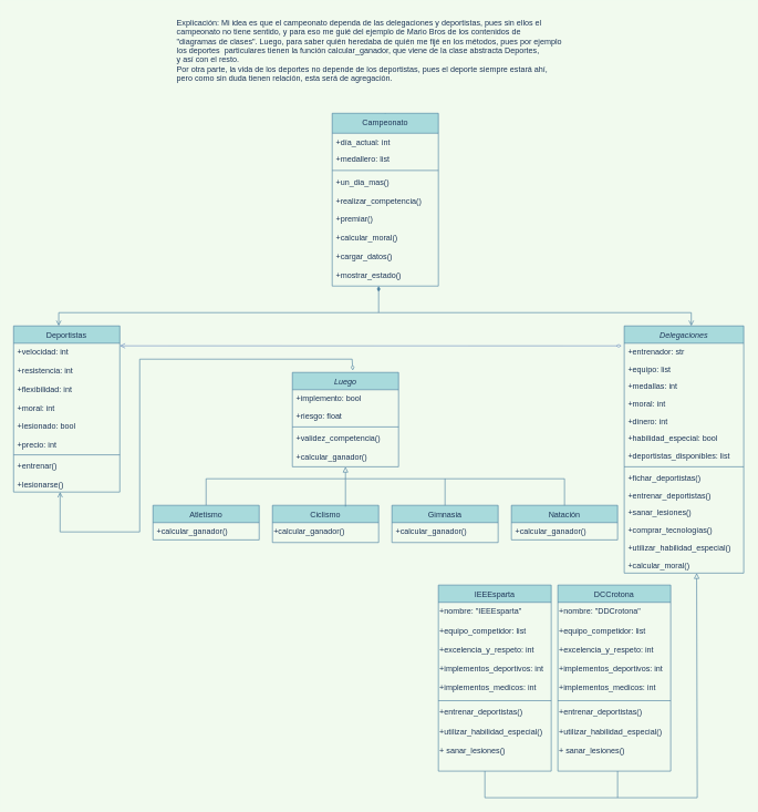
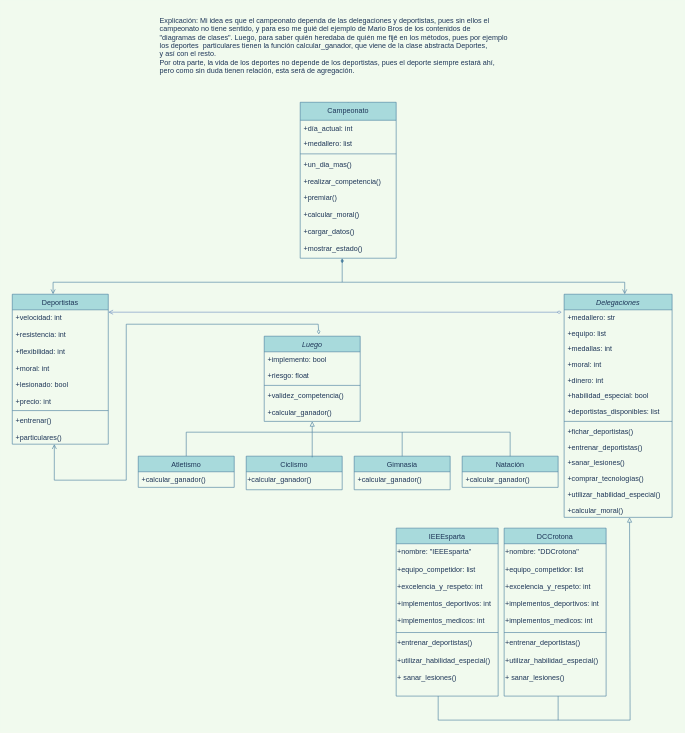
  <mxCell id="0" />
  <mxCell id="1" parent="0" />
  <mxCell id="2" style="edgeStyle=orthogonalEdgeStyle;rounded=0;orthogonalLoop=1;jettySize=auto;html=1;exitX=0.5;exitY=0;exitDx=0;exitDy=0;entryX=0.5;entryY=0.046;entryDx=0;entryDy=0;entryPerimeter=0;strokeColor=#457B9D;fontColor=#1D3557;labelBackgroundColor=#F1FAEE;" parent="1" source="41" target="41" edge="1"><mxGeometry relative="1" as="geometry" /></mxCell>
  <mxCell id="3" value="Luego" style="swimlane;fontStyle=2;align=center;verticalAlign=top;childLayout=stackLayout;horizontal=1;startSize=26;horizontalStack=0;resizeParent=1;resizeLast=0;collapsible=1;marginBottom=0;rounded=0;shadow=0;strokeWidth=1;fillColor=#A8DADC;strokeColor=#457B9D;fontColor=#1D3557;" parent="1" vertex="1"><mxGeometry x="440" y="560" width="160" height="142" as="geometry"><mxRectangle x="70" y="200" width="160" height="26" as="alternateBounds" /></mxGeometry></mxCell>
  <mxCell id="4" value="+implemento: bool" style="text;align=left;verticalAlign=top;spacingLeft=4;spacingRight=4;overflow=hidden;rotatable=0;points=[[0,0.5],[1,0.5]];portConstraint=eastwest;fontColor=#1D3557;" parent="3" vertex="1"><mxGeometry y="26" width="160" height="26" as="geometry" /></mxCell>
  <mxCell id="5" value="+riesgo: float" style="text;align=left;verticalAlign=top;spacingLeft=4;spacingRight=4;overflow=hidden;rotatable=0;points=[[0,0.5],[1,0.5]];portConstraint=eastwest;rounded=0;shadow=0;html=0;fontColor=#1D3557;" parent="3" vertex="1"><mxGeometry y="52" width="160" height="26" as="geometry" /></mxCell>
  <mxCell id="6" value="" style="line;html=1;strokeWidth=1;align=left;verticalAlign=middle;spacingTop=-1;spacingLeft=3;spacingRight=3;rotatable=0;labelPosition=right;points=[];portConstraint=eastwest;fillColor=#A8DADC;strokeColor=#457B9D;fontColor=#1D3557;labelBackgroundColor=#F1FAEE;" parent="3" vertex="1"><mxGeometry y="78" width="160" height="8" as="geometry" /></mxCell>
  <mxCell id="7" value="+validez_competencia()&#10;&#10;+calcular_ganador()&#10;" style="text;align=left;verticalAlign=top;spacingLeft=4;spacingRight=4;overflow=hidden;rotatable=0;points=[[0,0.5],[1,0.5]];portConstraint=eastwest;fontColor=#1D3557;" parent="3" vertex="1"><mxGeometry y="86" width="160" height="56" as="geometry" /></mxCell>
  <mxCell id="8" value="Ciclismo" style="swimlane;fontStyle=0;align=center;verticalAlign=top;childLayout=stackLayout;horizontal=1;startSize=26;horizontalStack=0;resizeParent=1;resizeLast=0;collapsible=1;marginBottom=0;rounded=0;shadow=0;strokeWidth=1;fillColor=#A8DADC;strokeColor=#457B9D;fontColor=#1D3557;" parent="1" vertex="1"><mxGeometry x="410" y="760" width="160" height="56" as="geometry"><mxRectangle x="230" y="140" width="160" height="26" as="alternateBounds" /></mxGeometry></mxCell>
  <mxCell id="9" value="+calcular_ganador()" style="text;whiteSpace=wrap;html=1;fontColor=#1D3557;" parent="8" vertex="1"><mxGeometry y="26" width="160" height="30" as="geometry" /></mxCell>
  <mxCell id="10" value="" style="edgeStyle=orthogonalEdgeStyle;rounded=0;jumpSize=6;orthogonalLoop=1;jettySize=auto;html=1;endArrow=block;endFill=0;entryX=0.5;entryY=1;entryDx=0;entryDy=0;strokeColor=#457B9D;fontColor=#1D3557;labelBackgroundColor=#F1FAEE;" parent="1" source="11" target="3" edge="1"><mxGeometry relative="1" as="geometry"><mxPoint x="520" y="710" as="targetPoint" /><Array as="points"><mxPoint x="310" y="720" /><mxPoint x="520" y="720" /></Array></mxGeometry></mxCell>
  <mxCell id="11" value="Atletismo" style="swimlane;fontStyle=0;align=center;verticalAlign=top;childLayout=stackLayout;horizontal=1;startSize=26;horizontalStack=0;resizeParent=1;resizeLast=0;collapsible=1;marginBottom=0;rounded=0;shadow=0;strokeWidth=1;fillColor=#A8DADC;strokeColor=#457B9D;fontColor=#1D3557;" parent="1" vertex="1"><mxGeometry x="230" y="760" width="160" height="52" as="geometry"><mxRectangle x="230" y="140" width="160" height="26" as="alternateBounds" /></mxGeometry></mxCell>
  <mxCell id="12" value="+calcular_ganador()" style="text;align=left;verticalAlign=top;spacingLeft=4;spacingRight=4;overflow=hidden;rotatable=0;points=[[0,0.5],[1,0.5]];portConstraint=eastwest;fontColor=#1D3557;" parent="11" vertex="1"><mxGeometry y="26" width="160" height="26" as="geometry" /></mxCell>
  <mxCell id="13" value="Natación" style="swimlane;fontStyle=0;align=center;verticalAlign=top;childLayout=stackLayout;horizontal=1;startSize=26;horizontalStack=0;resizeParent=1;resizeLast=0;collapsible=1;marginBottom=0;rounded=0;shadow=0;strokeWidth=1;fillColor=#A8DADC;strokeColor=#457B9D;fontColor=#1D3557;" parent="1" vertex="1"><mxGeometry x="770" y="760" width="160" height="52" as="geometry"><mxRectangle x="230" y="140" width="160" height="26" as="alternateBounds" /></mxGeometry></mxCell>
  <mxCell id="14" value="+calcular_ganador()" style="text;align=left;verticalAlign=top;spacingLeft=4;spacingRight=4;overflow=hidden;rotatable=0;points=[[0,0.5],[1,0.5]];portConstraint=eastwest;fontColor=#1D3557;" parent="13" vertex="1"><mxGeometry y="26" width="160" height="26" as="geometry" /></mxCell>
  <mxCell id="15" value="Gimnasia" style="swimlane;fontStyle=0;align=center;verticalAlign=top;childLayout=stackLayout;horizontal=1;startSize=26;horizontalStack=0;resizeParent=1;resizeLast=0;collapsible=1;marginBottom=0;rounded=0;shadow=0;strokeWidth=1;fillColor=#A8DADC;strokeColor=#457B9D;fontColor=#1D3557;" parent="1" vertex="1"><mxGeometry x="590" y="760" width="160" height="56" as="geometry"><mxRectangle x="230" y="140" width="160" height="26" as="alternateBounds" /></mxGeometry></mxCell>
  <mxCell id="16" value="+calcular_ganador()" style="text;align=left;verticalAlign=top;spacingLeft=4;spacingRight=4;overflow=hidden;rotatable=0;points=[[0,0.5],[1,0.5]];portConstraint=eastwest;rounded=0;shadow=0;html=0;fontColor=#1D3557;" parent="15" vertex="1"><mxGeometry y="26" width="160" height="30" as="geometry" /></mxCell>
  <mxCell id="17" value="" style="endArrow=none;html=1;entryX=0.5;entryY=0;entryDx=0;entryDy=0;rounded=0;strokeColor=#457B9D;fontColor=#1D3557;labelBackgroundColor=#F1FAEE;" parent="1" target="13" edge="1"><mxGeometry width="50" height="50" relative="1" as="geometry"><mxPoint x="520" y="720" as="sourcePoint" /><mxPoint x="850" y="720" as="targetPoint" /><Array as="points"><mxPoint x="850" y="720" /></Array></mxGeometry></mxCell>
  <mxCell id="18" value="" style="endArrow=none;html=1;exitX=0.5;exitY=0;exitDx=0;exitDy=0;strokeColor=#457B9D;fontColor=#1D3557;labelBackgroundColor=#F1FAEE;" parent="1" source="15" edge="1"><mxGeometry width="50" height="50" relative="1" as="geometry"><mxPoint x="640" y="740" as="sourcePoint" /><mxPoint x="670" y="720" as="targetPoint" /></mxGeometry></mxCell>
  <mxCell id="19" value="" style="endArrow=none;html=1;strokeColor=#457B9D;fontColor=#1D3557;labelBackgroundColor=#F1FAEE;" parent="1" edge="1"><mxGeometry width="50" height="50" relative="1" as="geometry"><mxPoint x="520" y="720" as="sourcePoint" /><mxPoint x="520" y="762" as="targetPoint" /></mxGeometry></mxCell>
  <mxCell id="20" value="" style="endArrow=none;html=1;strokeWidth=1;endFill=0;startArrow=block;startFill=0;rounded=0;strokeColor=#457B9D;fontColor=#1D3557;labelBackgroundColor=#F1FAEE;exitX=0.606;exitY=1.04;exitDx=0;exitDy=0;exitPerimeter=0;" parent="1" source="35" edge="1"><mxGeometry width="50" height="50" relative="1" as="geometry"><mxPoint x="1041" y="860" as="sourcePoint" /><mxPoint x="730" y="1160" as="targetPoint" /><Array as="points"><mxPoint x="1050" y="1200" /><mxPoint x="730" y="1200" /></Array></mxGeometry></mxCell>
  <mxCell id="21" value="" style="endArrow=none;html=1;strokeWidth=1;strokeColor=#457B9D;fontColor=#1D3557;labelBackgroundColor=#F1FAEE;" parent="1" edge="1"><mxGeometry width="50" height="50" relative="1" as="geometry"><mxPoint x="930" y="1200" as="sourcePoint" /><mxPoint x="930" y="1160" as="targetPoint" /></mxGeometry></mxCell>
  <mxCell id="22" value="Delegaciones" style="swimlane;fontStyle=2;align=center;verticalAlign=top;childLayout=stackLayout;horizontal=1;startSize=26;horizontalStack=0;resizeParent=1;resizeLast=0;collapsible=1;marginBottom=0;rounded=0;shadow=0;strokeWidth=1;fillColor=#A8DADC;strokeColor=#457B9D;fontColor=#1D3557;" parent="1" vertex="1"><mxGeometry x="940" y="490" width="180" height="372" as="geometry"><mxRectangle x="120" y="360" width="160" height="26" as="alternateBounds" /></mxGeometry></mxCell>
- <mxCell id="23" value="+entrenador: str" style="text;align=left;verticalAlign=top;spacingLeft=4;spacingRight=4;overflow=hidden;rotatable=0;points=[[0,0.5],[1,0.5]];portConstraint=eastwest;fontColor=#1D3557;" parent="22" vertex="1"><mxGeometry y="26" width="180" height="26" as="geometry" /></mxCell>
+ <mxCell id="23" value="+medallero: str" style="text;align=left;verticalAlign=top;spacingLeft=4;spacingRight=4;overflow=hidden;rotatable=0;points=[[0,0.5],[1,0.5]];portConstraint=eastwest;fontColor=#1D3557;" parent="22" vertex="1"><mxGeometry y="26" width="180" height="26" as="geometry" /></mxCell>
  <mxCell id="24" value="+equipo: list" style="text;align=left;verticalAlign=top;spacingLeft=4;spacingRight=4;overflow=hidden;rotatable=0;points=[[0,0.5],[1,0.5]];portConstraint=eastwest;rounded=0;shadow=0;html=0;fontColor=#1D3557;" parent="22" vertex="1"><mxGeometry y="52" width="180" height="26" as="geometry" /></mxCell>
  <mxCell id="25" value="+medallas: int" style="text;align=left;verticalAlign=top;spacingLeft=4;spacingRight=4;overflow=hidden;rotatable=0;points=[[0,0.5],[1,0.5]];portConstraint=eastwest;fontColor=#1D3557;" parent="22" vertex="1"><mxGeometry y="78" width="180" height="26" as="geometry" /></mxCell>
  <mxCell id="26" value="+moral: int" style="text;align=left;verticalAlign=top;spacingLeft=4;spacingRight=4;overflow=hidden;rotatable=0;points=[[0,0.5],[1,0.5]];portConstraint=eastwest;fontColor=#1D3557;" parent="22" vertex="1"><mxGeometry y="104" width="180" height="26" as="geometry" /></mxCell>
  <mxCell id="27" value="+dinero: int&#10;" style="text;align=left;verticalAlign=top;spacingLeft=4;spacingRight=4;overflow=hidden;rotatable=0;points=[[0,0.5],[1,0.5]];portConstraint=eastwest;fontColor=#1D3557;" parent="22" vertex="1"><mxGeometry y="130" width="180" height="26" as="geometry" /></mxCell>
  <mxCell id="28" value="+habilidad_especial: bool" style="text;align=left;verticalAlign=top;spacingLeft=4;spacingRight=4;overflow=hidden;rotatable=0;points=[[0,0.5],[1,0.5]];portConstraint=eastwest;fontColor=#1D3557;" parent="22" vertex="1"><mxGeometry y="156" width="180" height="26" as="geometry" /></mxCell>
  <mxCell id="29" value="+deportistas_disponibles: list" style="text;align=left;verticalAlign=top;spacingLeft=4;spacingRight=4;overflow=hidden;rotatable=0;points=[[0,0.5],[1,0.5]];portConstraint=eastwest;fontColor=#1D3557;" parent="22" vertex="1"><mxGeometry y="182" width="180" height="26" as="geometry" /></mxCell>
  <mxCell id="30" value="" style="line;html=1;strokeWidth=1;align=left;verticalAlign=middle;spacingTop=-1;spacingLeft=3;spacingRight=3;rotatable=0;labelPosition=right;points=[];portConstraint=eastwest;fillColor=#A8DADC;strokeColor=#457B9D;fontColor=#1D3557;labelBackgroundColor=#F1FAEE;" parent="22" vertex="1"><mxGeometry y="208" width="180" height="8" as="geometry" /></mxCell>
  <mxCell id="31" value="+fichar_deportistas()" style="text;align=left;verticalAlign=top;spacingLeft=4;spacingRight=4;overflow=hidden;rotatable=0;points=[[0,0.5],[1,0.5]];portConstraint=eastwest;fontColor=#1D3557;" parent="22" vertex="1"><mxGeometry y="216" width="180" height="26" as="geometry" /></mxCell>
  <mxCell id="32" value="+entrenar_deportistas()" style="text;align=left;verticalAlign=top;spacingLeft=4;spacingRight=4;overflow=hidden;rotatable=0;points=[[0,0.5],[1,0.5]];portConstraint=eastwest;fontColor=#1D3557;" parent="22" vertex="1"><mxGeometry y="242" width="180" height="26" as="geometry" /></mxCell>
  <mxCell id="33" value="+sanar_lesiones()" style="text;align=left;verticalAlign=top;spacingLeft=4;spacingRight=4;overflow=hidden;rotatable=0;points=[[0,0.5],[1,0.5]];portConstraint=eastwest;fontColor=#1D3557;" parent="22" vertex="1"><mxGeometry y="268" width="180" height="26" as="geometry" /></mxCell>
  <mxCell id="34" value="+comprar_tecnologías()" style="text;align=left;verticalAlign=top;spacingLeft=4;spacingRight=4;overflow=hidden;rotatable=0;points=[[0,0.5],[1,0.5]];portConstraint=eastwest;fontColor=#1D3557;" parent="22" vertex="1"><mxGeometry y="294" width="180" height="26" as="geometry" /></mxCell>
  <mxCell id="35" value="+utilizar_habilidad_especial()&#10;&#10;+calcular_moral()&#10;" style="text;align=left;verticalAlign=top;spacingLeft=4;spacingRight=4;overflow=hidden;rotatable=0;points=[[0,0.5],[1,0.5]];portConstraint=eastwest;fontColor=#1D3557;" parent="22" vertex="1"><mxGeometry y="320" width="180" height="50" as="geometry" /></mxCell>
  <mxCell id="36" value="Deportistas" style="swimlane;fontStyle=0;align=center;verticalAlign=top;childLayout=stackLayout;horizontal=1;startSize=26;horizontalStack=0;resizeParent=1;resizeLast=0;collapsible=1;marginBottom=0;rounded=0;shadow=0;strokeWidth=1;fillColor=#A8DADC;strokeColor=#457B9D;fontColor=#1D3557;" parent="1" vertex="1"><mxGeometry x="20" y="490" width="160" height="250" as="geometry"><mxRectangle x="340" y="380" width="170" height="26" as="alternateBounds" /></mxGeometry></mxCell>
  <mxCell id="37" value="+velocidad: int&#10;&#10;+resistencia: int&#10;&#10;+flexibilidad: int&#10;&#10;+moral: int&#10;&#10;+lesionado: bool&#10;&#10;+precio: int&#10;" style="text;align=left;verticalAlign=top;spacingLeft=4;spacingRight=4;overflow=hidden;rotatable=0;points=[[0,0.5],[1,0.5]];portConstraint=eastwest;fontColor=#1D3557;" parent="36" vertex="1"><mxGeometry y="26" width="160" height="164" as="geometry" /></mxCell>
  <mxCell id="38" value="" style="line;html=1;strokeWidth=1;align=left;verticalAlign=middle;spacingTop=-1;spacingLeft=3;spacingRight=3;rotatable=0;labelPosition=right;points=[];portConstraint=eastwest;fillColor=#A8DADC;strokeColor=#457B9D;fontColor=#1D3557;labelBackgroundColor=#F1FAEE;" parent="36" vertex="1"><mxGeometry y="190" width="160" height="8" as="geometry" /></mxCell>
- <mxCell id="39" value="+entrenar()&#10;&#10;+lesionarse()&#10;" style="text;align=left;verticalAlign=top;spacingLeft=4;spacingRight=4;overflow=hidden;rotatable=0;points=[[0,0.5],[1,0.5]];portConstraint=eastwest;fontColor=#1D3557;" parent="36" vertex="1"><mxGeometry y="198" width="160" height="52" as="geometry" /></mxCell>
+ <mxCell id="39" value="+entrenar()&#10;&#10;+particulares()&#10;" style="text;align=left;verticalAlign=top;spacingLeft=4;spacingRight=4;overflow=hidden;rotatable=0;points=[[0,0.5],[1,0.5]];portConstraint=eastwest;fontColor=#1D3557;" parent="36" vertex="1"><mxGeometry y="198" width="160" height="52" as="geometry" /></mxCell>
  <mxCell id="40" value="" style="endArrow=diamondThin;startArrow=open;html=1;strokeWidth=1;exitX=0.438;exitY=1;exitDx=0;exitDy=0;exitPerimeter=0;entryX=0.569;entryY=-0.021;entryDx=0;entryDy=0;entryPerimeter=0;rounded=0;endFill=0;startFill=0;strokeColor=#457B9D;fontColor=#1D3557;labelBackgroundColor=#F1FAEE;" parent="1" source="39" target="3" edge="1"><mxGeometry width="50" height="50" relative="1" as="geometry"><mxPoint x="290" y="630" as="sourcePoint" /><mxPoint x="530" y="550" as="targetPoint" /><Array as="points"><mxPoint x="90" y="800" /><mxPoint x="210" y="800" /><mxPoint x="210" y="540" /><mxPoint x="530" y="540" /></Array></mxGeometry></mxCell>
  <mxCell id="41" value="Campeonato&#10;" style="swimlane;fontStyle=0;align=center;verticalAlign=top;childLayout=stackLayout;horizontal=1;startSize=30;horizontalStack=0;resizeParent=1;resizeLast=0;collapsible=1;marginBottom=0;rounded=0;shadow=0;strokeWidth=1;fillColor=#A8DADC;strokeColor=#457B9D;fontColor=#1D3557;" parent="1" vertex="1"><mxGeometry x="500" y="170" width="160" height="260" as="geometry"><mxRectangle x="550" y="140" width="160" height="26" as="alternateBounds" /></mxGeometry></mxCell>
  <mxCell id="42" value="+día_actual: int" style="text;align=left;verticalAlign=top;spacingLeft=4;spacingRight=4;overflow=hidden;rotatable=0;points=[[0,0.5],[1,0.5]];portConstraint=eastwest;fontColor=#1D3557;" parent="41" vertex="1"><mxGeometry y="30" width="160" height="26" as="geometry" /></mxCell>
  <mxCell id="43" value="+medallero: list" style="text;align=left;verticalAlign=top;spacingLeft=4;spacingRight=4;overflow=hidden;rotatable=0;points=[[0,0.5],[1,0.5]];portConstraint=eastwest;rounded=0;shadow=0;html=0;fontColor=#1D3557;" parent="41" vertex="1"><mxGeometry y="56" width="160" height="26" as="geometry" /></mxCell>
  <mxCell id="44" value="" style="line;html=1;strokeWidth=1;align=left;verticalAlign=middle;spacingTop=-1;spacingLeft=3;spacingRight=3;rotatable=0;labelPosition=right;points=[];portConstraint=eastwest;fillColor=#A8DADC;strokeColor=#457B9D;fontColor=#1D3557;labelBackgroundColor=#F1FAEE;" parent="41" vertex="1"><mxGeometry y="82" width="160" height="8" as="geometry" /></mxCell>
  <mxCell id="45" value="+un_dia_mas()&#10;&#10;+realizar_competencia()&#10;&#10;+premiar()&#10;&#10; +calcular_moral()&#10;&#10;+cargar_datos()&#10;&#10;+mostrar_estado()&#10;" style="text;align=left;verticalAlign=top;spacingLeft=4;spacingRight=4;overflow=hidden;rotatable=0;points=[[0,0.5],[1,0.5]];portConstraint=eastwest;fontColor=#1D3557;" parent="41" vertex="1"><mxGeometry y="90" width="160" height="170" as="geometry" /></mxCell>
  <mxCell id="46" value="" style="endArrow=open;html=1;strokeWidth=1;entryX=0.561;entryY=0;entryDx=0;entryDy=0;entryPerimeter=0;rounded=0;endFill=0;startArrow=diamondThin;startFill=1;strokeColor=#457B9D;fontColor=#1D3557;labelBackgroundColor=#F1FAEE;" parent="1" target="22" edge="1"><mxGeometry width="50" height="50" relative="1" as="geometry"><mxPoint x="570" y="430" as="sourcePoint" /><mxPoint x="940" y="460" as="targetPoint" /><Array as="points"><mxPoint x="570" y="470" /><mxPoint x="1041" y="470" /></Array></mxGeometry></mxCell>
  <mxCell id="47" value="DCCrotona" style="swimlane;fontStyle=0;align=center;verticalAlign=top;childLayout=stackLayout;horizontal=1;startSize=26;horizontalStack=0;resizeParent=1;resizeLast=0;collapsible=1;marginBottom=0;rounded=0;shadow=0;strokeWidth=1;fillColor=#A8DADC;strokeColor=#457B9D;fontColor=#1D3557;" parent="1" vertex="1"><mxGeometry x="840" y="880" width="170" height="280" as="geometry"><mxRectangle x="230" y="140" width="160" height="26" as="alternateBounds" /></mxGeometry></mxCell>
  <mxCell id="48" value="&lt;div&gt;+nombre: &quot;DDCrotona&quot;&lt;br&gt;&lt;/div&gt;&lt;div&gt;&lt;br&gt;&lt;/div&gt;&lt;div&gt;+equipo_competidor: list&lt;/div&gt;&lt;div&gt;&lt;br&gt;&lt;/div&gt;&lt;div&gt;+excelencia_y_respeto: int&lt;/div&gt;&lt;div&gt;&lt;br&gt;&lt;/div&gt;&lt;div&gt;+implementos_deportivos: int&lt;/div&gt;&lt;div&gt;&lt;br&gt;&lt;/div&gt;&lt;div&gt;+implementos_medicos: int&lt;br&gt;&lt;/div&gt;&lt;div&gt;&lt;br&gt;&lt;/div&gt;" style="text;whiteSpace=wrap;html=1;fontColor=#1D3557;" vertex="1" parent="47"><mxGeometry y="26" width="170" height="144" as="geometry" /></mxCell>
  <mxCell id="49" value="" style="line;html=1;strokeWidth=1;align=left;verticalAlign=middle;spacingTop=-1;spacingLeft=3;spacingRight=3;rotatable=0;labelPosition=right;points=[];portConstraint=eastwest;fillColor=#A8DADC;strokeColor=#457B9D;fontColor=#1D3557;labelBackgroundColor=#F1FAEE;" vertex="1" parent="47"><mxGeometry y="170" width="170" height="8" as="geometry" /></mxCell>
  <mxCell id="50" value="&lt;div&gt;+entrenar_deportistas()&lt;br&gt;&lt;/div&gt;&lt;div&gt;&lt;br&gt;&lt;/div&gt;&lt;div&gt;+utilizar_habilidad_especial()&lt;/div&gt;&lt;div&gt;&lt;br&gt;&lt;/div&gt;&lt;div&gt;+ sanar_lesiones()&lt;/div&gt;&lt;div&gt;&lt;br&gt;&lt;/div&gt;" style="text;whiteSpace=wrap;html=1;fontColor=#1D3557;" vertex="1" parent="47"><mxGeometry y="178" width="170" height="2" as="geometry" /></mxCell>
  <mxCell id="51" value="" style="endArrow=none;html=1;exitX=0.425;exitY=0;exitDx=0;exitDy=0;exitPerimeter=0;rounded=0;endFill=0;startArrow=open;startFill=0;strokeColor=#457B9D;fontColor=#1D3557;labelBackgroundColor=#F1FAEE;" parent="1" source="36" edge="1"><mxGeometry width="50" height="50" relative="1" as="geometry"><mxPoint x="400" y="620" as="sourcePoint" /><mxPoint x="570" y="470" as="targetPoint" /><Array as="points"><mxPoint x="88" y="470" /></Array></mxGeometry></mxCell>
  <mxCell id="52" value="Explicación: Mi idea es que el campeonato dependa de las delegaciones y deportistas, pues sin ellos el &#10;campeonato no tiene sentido, y para eso me guié del ejemplo de Mario Bros de los contenidos de &#10;&quot;diagramas de clases&quot;. Luego, para saber quién heredaba de quién me fijé en los métodos, pues por ejemplo&#10;los deportes  particulares tienen la función calcular_ganador, que viene de la clase abstracta Deportes,&#10;y así con el resto.&#10;Por otra parte, la vida de los deportes no depende de los deportistas, pues el deporte siempre estará ahí,&#10;pero como sin duda tienen relación, esta será de agregación.&#10;&#10;&#10;&#10;&#10;&#10;" style="text;align=left;verticalAlign=top;spacingLeft=4;spacingRight=4;overflow=hidden;rotatable=0;points=[[0,0.5],[1,0.5]];portConstraint=eastwest;fontColor=#1D3557;" parent="1" vertex="1"><mxGeometry x="260" y="20" width="620" height="110" as="geometry" /></mxCell>
  <mxCell id="53" value="" style="endArrow=diamondThin;html=1;exitX=1;exitY=0.024;exitDx=0;exitDy=0;exitPerimeter=0;endFill=0;startArrow=open;startFill=0;fillColor=#dae8fc;strokeColor=#6c8ebf;entryX=-0.022;entryY=0.154;entryDx=0;entryDy=0;entryPerimeter=0;" edge="1" parent="1" source="37" target="23"><mxGeometry width="50" height="50" relative="1" as="geometry"><mxPoint x="650" y="600" as="sourcePoint" /><mxPoint x="680" y="521" as="targetPoint" /></mxGeometry></mxCell>
  <mxCell id="54" value="IEEEsparta" style="swimlane;fontStyle=0;align=center;verticalAlign=top;childLayout=stackLayout;horizontal=1;startSize=26;horizontalStack=0;resizeParent=1;resizeLast=0;collapsible=1;marginBottom=0;rounded=0;shadow=0;strokeWidth=1;fillColor=#A8DADC;strokeColor=#457B9D;fontColor=#1D3557;" parent="1" vertex="1"><mxGeometry x="660" y="880" width="170" height="280" as="geometry"><mxRectangle x="230" y="140" width="160" height="26" as="alternateBounds" /></mxGeometry></mxCell>
  <mxCell id="55" value="&lt;div&gt;+nombre: &quot;IEEEsparta&quot;&lt;br&gt;&lt;/div&gt;&lt;div&gt;&lt;br&gt;&lt;/div&gt;&lt;div&gt;+equipo_competidor: list&lt;/div&gt;&lt;div&gt;&lt;br&gt;&lt;/div&gt;&lt;div&gt;+excelencia_y_respeto: int&lt;/div&gt;&lt;div&gt;&lt;br&gt;&lt;/div&gt;&lt;div&gt;+implementos_deportivos: int&lt;/div&gt;&lt;div&gt;&lt;br&gt;&lt;/div&gt;&lt;div&gt;+implementos_medicos: int&lt;br&gt;&lt;/div&gt;&lt;div&gt;&lt;br&gt;&lt;/div&gt;" style="text;whiteSpace=wrap;html=1;fontColor=#1D3557;" vertex="1" parent="54"><mxGeometry y="26" width="170" height="144" as="geometry" /></mxCell>
  <mxCell id="56" value="" style="line;html=1;strokeWidth=1;align=left;verticalAlign=middle;spacingTop=-1;spacingLeft=3;spacingRight=3;rotatable=0;labelPosition=right;points=[];portConstraint=eastwest;fillColor=#A8DADC;strokeColor=#457B9D;fontColor=#1D3557;labelBackgroundColor=#F1FAEE;" vertex="1" parent="54"><mxGeometry y="170" width="170" height="8" as="geometry" /></mxCell>
  <mxCell id="57" value="&lt;div&gt;+entrenar_deportistas()&lt;br&gt;&lt;/div&gt;&lt;div&gt;&lt;br&gt;&lt;/div&gt;&lt;div&gt;+utilizar_habilidad_especial()&lt;/div&gt;&lt;div&gt;&lt;br&gt;&lt;/div&gt;&lt;div&gt;+ sanar_lesiones()&lt;/div&gt;&lt;div&gt;&lt;br&gt;&lt;/div&gt;" style="text;whiteSpace=wrap;html=1;fontColor=#1D3557;" vertex="1" parent="54"><mxGeometry y="178" width="170" height="2" as="geometry" /></mxCell>
